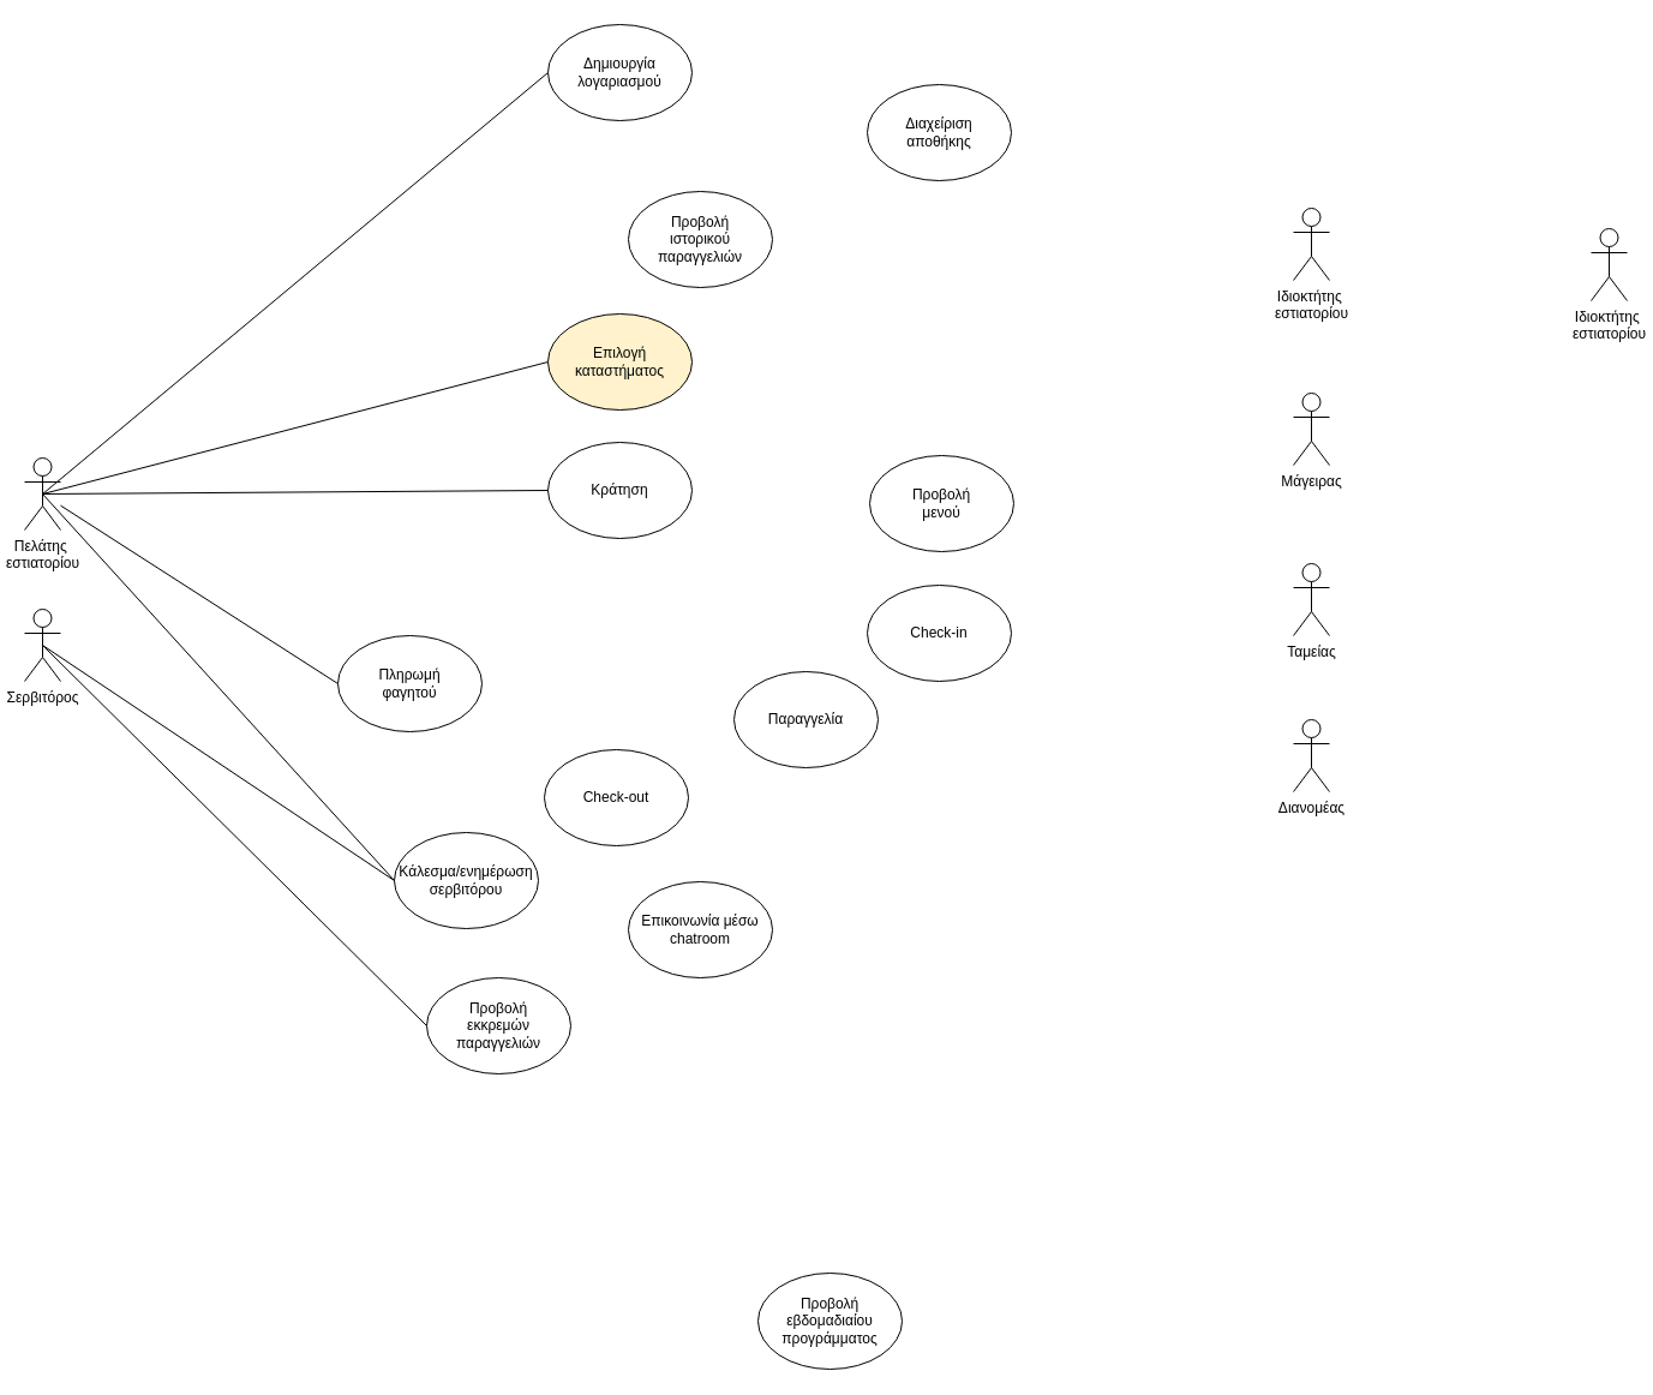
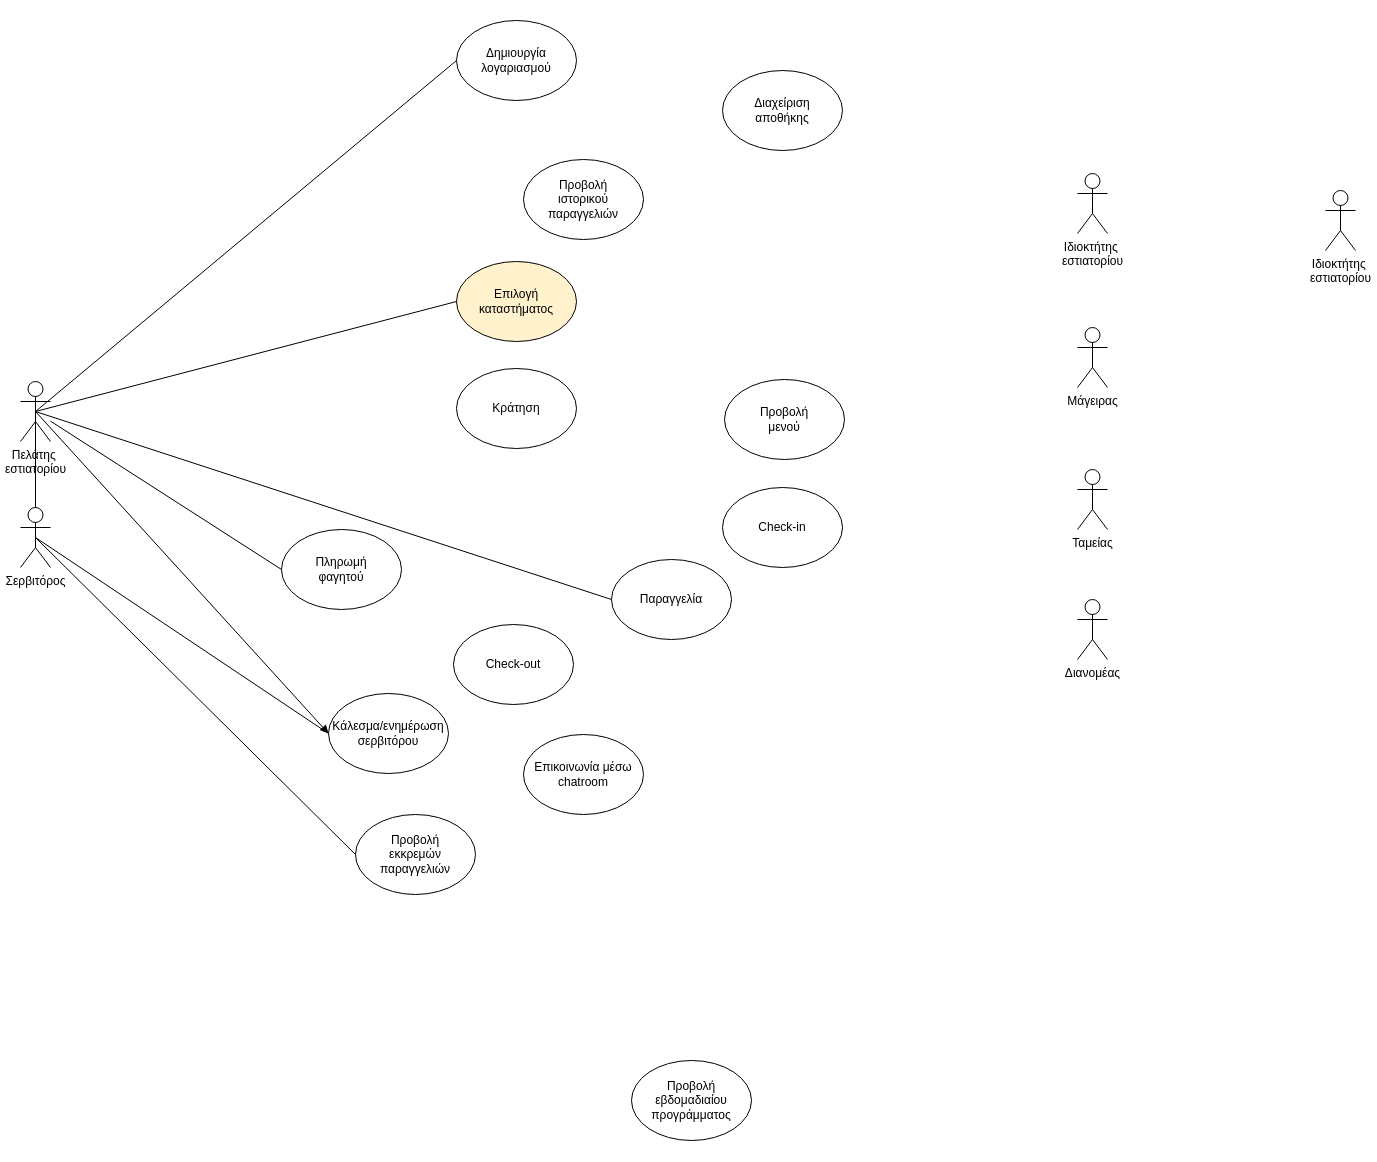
  <mxCell id="0" />
  <mxCell id="1" parent="0" />
  <mxCell id="2" value="&lt;div&gt;Ιδιοκτήτης&amp;nbsp;&lt;/div&gt;&lt;div&gt;εστιατορίου&lt;/div&gt;" style="shape=umlActor;verticalLabelPosition=bottom;verticalAlign=top;html=1;outlineConnect=0;" vertex="1" parent="1"><mxGeometry x="1077" y="173" width="30" height="60" as="geometry" /></mxCell>
  <mxCell id="3" value="&lt;div&gt;Πελάτης&amp;nbsp;&lt;/div&gt;&lt;div&gt;εστιατορίου&lt;/div&gt;" style="shape=umlActor;verticalLabelPosition=bottom;verticalAlign=top;html=1;outlineConnect=0;" vertex="1" parent="1"><mxGeometry x="20" y="381" width="30" height="60" as="geometry" /></mxCell>
  <mxCell id="4" value="Σερβιτόρος" style="shape=umlActor;verticalLabelPosition=bottom;verticalAlign=top;html=1;outlineConnect=0;" vertex="1" parent="1"><mxGeometry x="20" y="507" width="30" height="60" as="geometry" /></mxCell>
  <mxCell id="5" value="Μάγειρας" style="shape=umlActor;verticalLabelPosition=bottom;verticalAlign=top;html=1;outlineConnect=0;" vertex="1" parent="1"><mxGeometry x="1077" y="327" width="30" height="60" as="geometry" /></mxCell>
  <mxCell id="6" value="Ταμείας" style="shape=umlActor;verticalLabelPosition=bottom;verticalAlign=top;html=1;outlineConnect=0;" vertex="1" parent="1"><mxGeometry x="1077" y="469" width="30" height="60" as="geometry" /></mxCell>
  <mxCell id="7" value="Διανομέας" style="shape=umlActor;verticalLabelPosition=bottom;verticalAlign=top;html=1;outlineConnect=0;" vertex="1" parent="1"><mxGeometry x="1077" y="599" width="30" height="60" as="geometry" /></mxCell>
  <mxCell id="8" value="Παραγγελία" style="ellipse;whiteSpace=wrap;html=1;" vertex="1" parent="1"><mxGeometry x="611" y="559" width="120" height="80" as="geometry" /></mxCell>
  <mxCell id="9" value="&lt;div&gt;Πληρωμή&lt;/div&gt;&lt;div&gt;φαγητού&lt;br&gt;&lt;/div&gt;" style="ellipse;whiteSpace=wrap;html=1;" vertex="1" parent="1"><mxGeometry x="281" y="529" width="120" height="80" as="geometry" /></mxCell>
  <mxCell id="10" value="&lt;div&gt;Δημιουργία&lt;/div&gt;&lt;div&gt;λογαριασμού&lt;br&gt;&lt;/div&gt;" style="ellipse;whiteSpace=wrap;html=1;" vertex="1" parent="1"><mxGeometry x="456" y="20" width="120" height="80" as="geometry" /></mxCell>
  <mxCell id="11" value="&lt;div&gt;Επιλογή&lt;/div&gt;&lt;div&gt;καταστήματος&lt;br&gt;&lt;/div&gt;" style="ellipse;whiteSpace=wrap;html=1;fillColor=#fff2cc;" vertex="1" parent="1"><mxGeometry x="456" y="261" width="120" height="80" as="geometry" /></mxCell>
  <mxCell id="12" value="Κράτηση" style="ellipse;whiteSpace=wrap;html=1;" vertex="1" parent="1"><mxGeometry x="456" y="368" width="120" height="80" as="geometry" /></mxCell>
  <mxCell id="13" value="Check-in" style="ellipse;whiteSpace=wrap;html=1;" vertex="1" parent="1"><mxGeometry x="722" y="487" width="120" height="80" as="geometry" /></mxCell>
  <mxCell id="14" value="Check-out" style="ellipse;whiteSpace=wrap;html=1;" vertex="1" parent="1"><mxGeometry x="453" y="624" width="120" height="80" as="geometry" /></mxCell>
  <mxCell id="15" value="&lt;div&gt;Προβολή&lt;/div&gt;&lt;div&gt;μενού&lt;br&gt;&lt;/div&gt;" style="ellipse;whiteSpace=wrap;html=1;" vertex="1" parent="1"><mxGeometry x="724" width="120" height="80" as="geometry" y="379" /></mxCell>
  <mxCell id="16" value="&lt;div&gt;Προβολή&lt;/div&gt;&lt;div&gt;ιστορικού παραγγελιών&lt;br&gt;&lt;/div&gt;" style="ellipse;whiteSpace=wrap;html=1;" vertex="1" parent="1"><mxGeometry x="523" y="159" width="120" height="80" as="geometry" /></mxCell>
  <mxCell id="17" value="&lt;div&gt;Επικοινωνία μέσω&lt;/div&gt;&lt;div&gt;chatroom&lt;br&gt;&lt;/div&gt;" style="ellipse;whiteSpace=wrap;html=1;" vertex="1" parent="1"><mxGeometry x="523" y="734" width="120" height="80" as="geometry" /></mxCell>
  <mxCell id="18" value="&lt;div&gt;Προβολή εβδομαδιαίου&lt;/div&gt;&lt;div&gt;προγράμματος&lt;br&gt;&lt;/div&gt;" style="ellipse;whiteSpace=wrap;html=1;" vertex="1" parent="1"><mxGeometry x="631" y="1060" width="120" height="80" as="geometry" /></mxCell>
  <mxCell id="19" value="&lt;div&gt;Προβολή &lt;br&gt;&lt;/div&gt;&lt;div&gt;εκκρεμών&lt;/div&gt;&lt;div&gt;παραγγελιών&lt;br&gt;&lt;/div&gt;" style="ellipse;whiteSpace=wrap;html=1;" vertex="1" parent="1"><mxGeometry x="355" y="814" width="120" height="80" as="geometry" /></mxCell>
  <mxCell id="20" value="&lt;div&gt;Κάλεσμα/ενημέρωση&lt;/div&gt;&lt;div&gt;σερβιτόρου&lt;br&gt;&lt;/div&gt;" style="ellipse;whiteSpace=wrap;html=1;" vertex="1" parent="1"><mxGeometry x="328" y="693" width="120" height="80" as="geometry" /></mxCell>
  <mxCell id="21" value="&lt;div&gt;Ιδιοκτήτης&amp;nbsp;&lt;/div&gt;&lt;div&gt;εστιατορίου&lt;/div&gt;" style="shape=umlActor;verticalLabelPosition=bottom;verticalAlign=top;html=1;outlineConnect=0;" vertex="1" parent="1"><mxGeometry x="1325" y="190" width="30" height="60" as="geometry" /></mxCell>
  <mxCell id="22" value="&lt;div&gt;Διαχείριση&lt;/div&gt;&lt;div&gt;αποθήκης&lt;br&gt;&lt;/div&gt;" style="ellipse;whiteSpace=wrap;html=1;" vertex="1" parent="1"><mxGeometry x="722" y="70" width="120" height="80" as="geometry" /></mxCell>
  <mxCell id="23" value="" style="endArrow=none;html=1;rounded=0;exitX=0.5;exitY=0.5;exitDx=0;exitDy=0;exitPerimeter=0;entryX=0;entryY=0.5;entryDx=0;entryDy=0;" edge="1" parent="1" source="3" target="10"><mxGeometry width="50" height="50" relative="1" as="geometry"><mxPoint x="119" y="329" as="sourcePoint" /><mxPoint x="169" y="279" as="targetPoint" /></mxGeometry></mxCell>
  <mxCell id="24" value="" style="endArrow=none;html=1;rounded=0;exitX=0.5;exitY=0.5;exitDx=0;exitDy=0;exitPerimeter=0;entryX=0;entryY=0.5;entryDx=0;entryDy=0;" edge="1" parent="1" source="3" target="11"><mxGeometry width="50" height="50" relative="1" as="geometry"><mxPoint x="38" y="469" as="sourcePoint" /><mxPoint x="461" y="203" as="targetPoint" /></mxGeometry></mxCell>
- <mxCell id="25" value="" style="endArrow=none;html=1;rounded=0;exitX=0.5;exitY=0.5;exitDx=0;exitDy=0;exitPerimeter=0;entryX=0;entryY=0.5;entryDx=0;entryDy=0;" edge="1" parent="1" source="3" target="12"><mxGeometry width="50" height="50" relative="1" as="geometry"><mxPoint x="28" y="453" as="sourcePoint" /><mxPoint x="449" y="343" as="targetPoint" /></mxGeometry></mxCell>
+ <mxCell id="25" value="" style="endArrow=none;html=1;rounded=0;exitX=0.5;exitY=0.5;exitDx=0;exitDy=0;exitPerimeter=0;" edge="1" parent="1" source="3" target="4"><mxGeometry width="50" height="50" relative="1" as="geometry"><mxPoint x="28" y="453" as="sourcePoint" /><mxPoint x="449" y="343" as="targetPoint" /></mxGeometry></mxCell>
+ <mxCell id="26" value="" style="endArrow=none;html=1;rounded=0;entryX=0;entryY=0.5;entryDx=0;entryDy=0;exitX=0.5;exitY=0.5;exitDx=0;exitDy=0;exitPerimeter=0;" edge="1" parent="1" source="3" target="8"><mxGeometry width="50" height="50" relative="1" as="geometry"><mxPoint x="55" y="529.21" as="sourcePoint" /><mxPoint x="466" y="660.21" as="targetPoint" /></mxGeometry></mxCell>
  <mxCell id="27" value="" style="endArrow=none;html=1;rounded=0;entryX=0;entryY=0.5;entryDx=0;entryDy=0;exitX=0.5;exitY=0.5;exitDx=0;exitDy=0;exitPerimeter=0;" edge="1" parent="1" source="4" target="19"><mxGeometry width="50" height="50" relative="1" as="geometry"><mxPoint x="17" y="497" as="sourcePoint" /><mxPoint x="438" y="785" as="targetPoint" /></mxGeometry></mxCell>
  <mxCell id="28" value="" style="endArrow=none;html=1;rounded=0;entryX=0;entryY=0.5;entryDx=0;entryDy=0;exitX=0.5;exitY=0.5;exitDx=0;exitDy=0;exitPerimeter=0;" edge="1" parent="1" source="4" target="20"><mxGeometry width="50" height="50" relative="1" as="geometry"><mxPoint x="27" y="577" as="sourcePoint" /><mxPoint x="450" y="871" as="targetPoint" /></mxGeometry></mxCell>
- <mxCell id="29" value="" style="endArrow=none;html=1;rounded=0;entryX=0;entryY=0.5;entryDx=0;entryDy=0;exitX=0.5;exitY=0.5;exitDx=0;exitDy=0;exitPerimeter=0;" edge="1" parent="1" source="3" target="20"><mxGeometry width="50" height="50" relative="1" as="geometry"><mxPoint x="37" y="493" as="sourcePoint" /><mxPoint x="458" y="781" as="targetPoint" /></mxGeometry></mxCell>
+ <mxCell id="29" value="" style="endArrow=block;html=1;rounded=0;entryX=0;entryY=0.5;entryDx=0;entryDy=0;exitX=0.5;exitY=0.5;exitDx=0;exitDy=0;exitPerimeter=0;" edge="1" parent="1" source="3" target="20"><mxGeometry width="50" height="50" relative="1" as="geometry"><mxPoint x="37" y="493" as="sourcePoint" /><mxPoint x="458" y="781" as="targetPoint" /></mxGeometry></mxCell>
  <mxCell id="30" value="" style="endArrow=none;html=1;rounded=0;entryX=0;entryY=0.5;entryDx=0;entryDy=0;" edge="1" parent="1" source="3" target="9"><mxGeometry width="50" height="50" relative="1" as="geometry"><mxPoint x="28" y="457" as="sourcePoint" /><mxPoint x="449" y="745" as="targetPoint" /></mxGeometry></mxCell>
